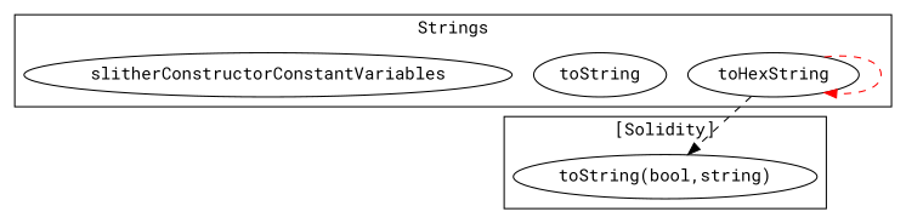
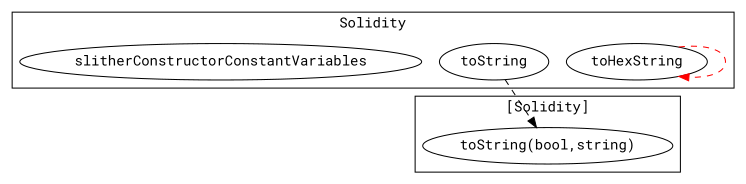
  strict digraph {
    fontname="Roboto Mono"
    node [fontname="Roboto Mono"]
    edge [fontname="Roboto Mono" style=dashed]
    n1 [label=toHexString]
    n2 [label=toString]
    n3 [label=slitherConstructorConstantVariables]
    n4 [label="toString(bool,string)"]
    subgraph cluster_1 {
-     label=Strings
+     label=Solidity
      n1
      n2
      n3
    }
    subgraph cluster_2 {
      label="[Solidity]"
      n4
    }
    n1 -> n1 [color=red]
-   n1 -> n4 [color=black]
+   n2 -> n4 [color=black]
  }
